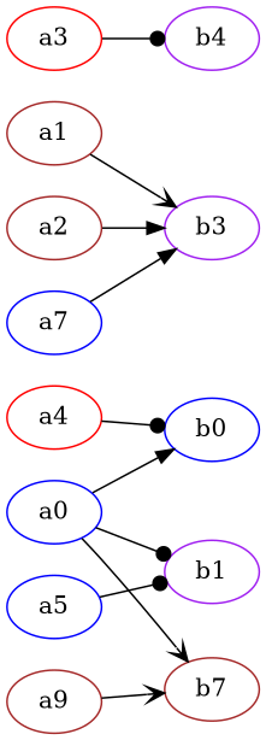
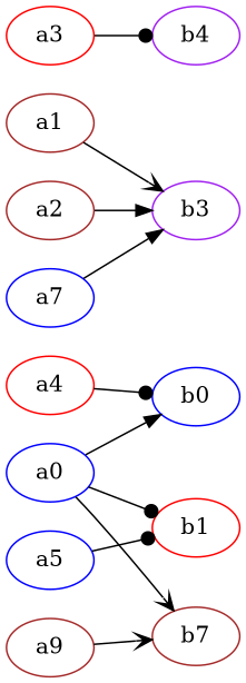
  digraph {
    rankdir=LR
    node [color=blue]
    edge [arrowhead=dot]
    a0
    b0
-   b1 [color=purple]
+   b1 [color=red]
    n4 [color=brown label=b7]
    a1 [color=brown]
    b3 [color=purple]
    a2 [color=brown]
    a3 [color=red]
    b4 [color=purple]
    a4 [color=red]
    a5
    n12 [color=brown label=a9]
    a7
    a0 -> b0 [arrowhead=normal]
    a0 -> b1
    a0 -> n4 [arrowhead=vee]
    a1 -> b3 [arrowhead=vee]
    a2 -> b3 [arrowhead=normal]
    a3 -> b4
    a4 -> b0
    a5 -> b1
    n12 -> n4 [arrowhead=vee]
    a7 -> b3 [arrowhead=normal]
  }
